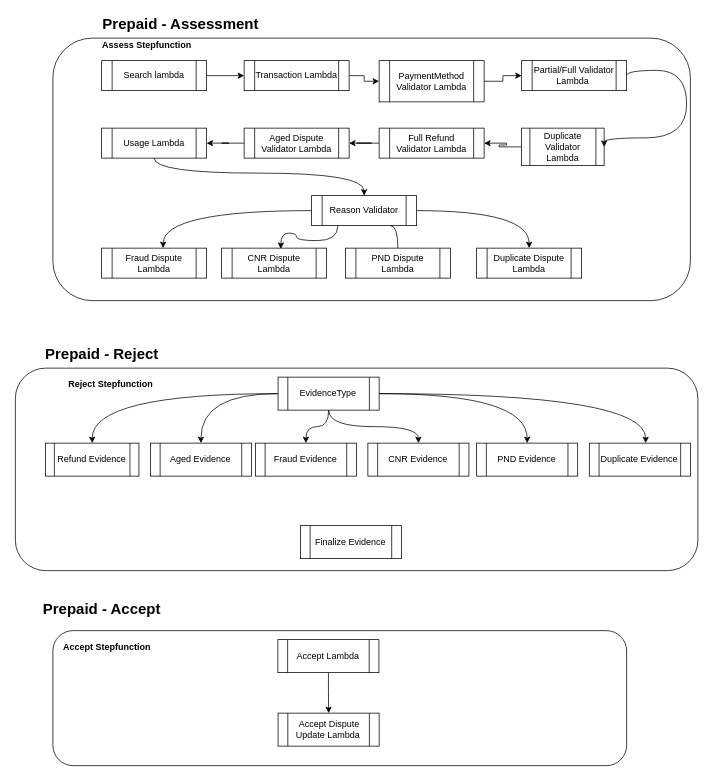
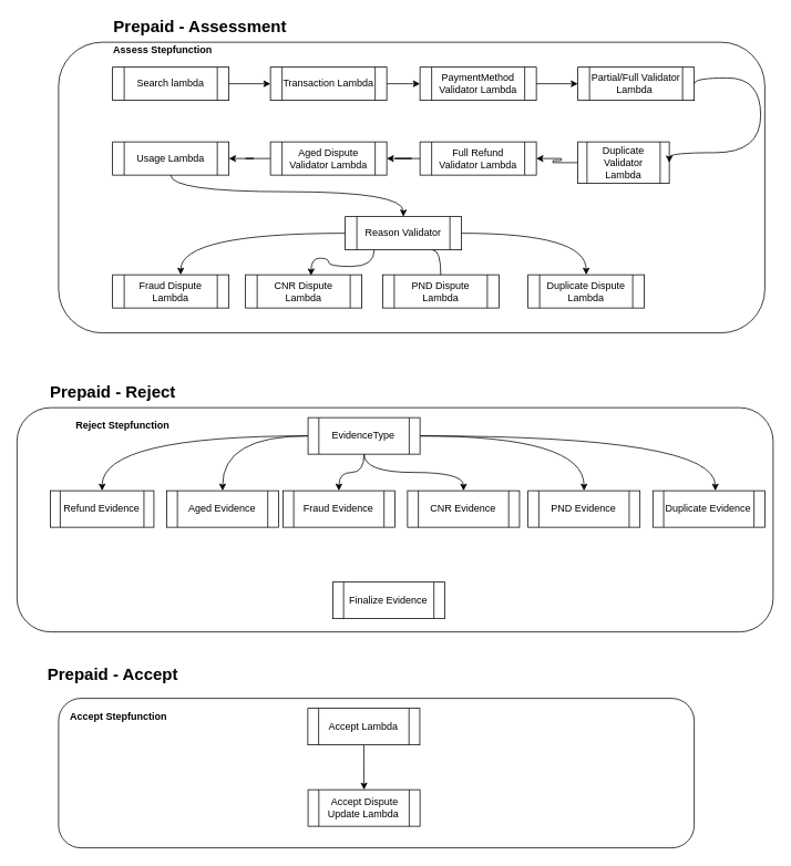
  <mxCell id="0" />
  <mxCell id="1" parent="0" />
  <mxCell id="2" value="" style="rounded=1;whiteSpace=wrap;html=1;" vertex="1" parent="1"><mxGeometry x="70" y="50" width="850" height="350" as="geometry" /></mxCell>
  <mxCell id="3" value="&lt;b&gt;&lt;font style=&quot;font-size: 20px&quot;&gt;Prepaid - Assessment&lt;/font&gt;&lt;/b&gt;" style="text;html=1;align=center;verticalAlign=middle;resizable=0;points=[];autosize=1;" vertex="1" parent="1"><mxGeometry x="130" y="20" width="220" height="20" as="geometry" /></mxCell>
  <mxCell id="4" value="&lt;b&gt;&lt;font style=&quot;font-size: 20px&quot;&gt;Prepaid - Accept&lt;/font&gt;&lt;/b&gt;" style="text;html=1;align=center;verticalAlign=middle;resizable=0;points=[];autosize=1;" vertex="1" parent="1"><mxGeometry x="50" y="800" width="170" height="20" as="geometry" /></mxCell>
  <mxCell id="5" value="Search lambda" style="shape=process;whiteSpace=wrap;html=1;backgroundOutline=1;" vertex="1" parent="1"><mxGeometry x="135" y="80" width="140" height="40" as="geometry" /></mxCell>
  <mxCell id="6" value="Aged Dispute Validator Lambda" style="shape=process;whiteSpace=wrap;html=1;backgroundOutline=1;" vertex="1" parent="1"><mxGeometry x="325" y="170" width="140" height="40" as="geometry" /></mxCell>
  <mxCell id="7" value="Partial/Full Validator Lambda&amp;nbsp;" style="shape=process;whiteSpace=wrap;html=1;backgroundOutline=1;" vertex="1" parent="1"><mxGeometry x="695" y="80" width="140" height="40" as="geometry" /></mxCell>
  <mxCell id="8" value="Transaction Lambda" style="shape=process;whiteSpace=wrap;html=1;backgroundOutline=1;" vertex="1" parent="1"><mxGeometry x="325" y="80" width="140" height="40" as="geometry" /></mxCell>
  <mxCell id="9" value="" style="edgeStyle=orthogonalEdgeStyle;rounded=0;orthogonalLoop=1;jettySize=auto;html=1;" edge="1" parent="1" source="5" target="8"><mxGeometry relative="1" as="geometry" /></mxCell>
  <mxCell id="10" value="" style="edgeStyle=entityRelationEdgeStyle;rounded=0;orthogonalLoop=1;jettySize=auto;html=1;" edge="1" parent="1" source="11" target="6"><mxGeometry relative="1" as="geometry" /></mxCell>
  <mxCell id="11" value="Full Refund Validator Lambda" style="shape=process;whiteSpace=wrap;html=1;backgroundOutline=1;" vertex="1" parent="1"><mxGeometry x="505" y="170" width="140" height="40" as="geometry" /></mxCell>
  <mxCell id="12" value="" style="edgeStyle=orthogonalEdgeStyle;rounded=0;orthogonalLoop=1;jettySize=auto;html=1;" edge="1" parent="1" source="13" target="7"><mxGeometry relative="1" as="geometry" /></mxCell>
- <mxCell id="13" value="PaymentMethod Validator Lambda" style="shape=process;whiteSpace=wrap;html=1;backgroundOutline=1;" vertex="1" parent="1"><mxGeometry x="505" y="80" width="140" height="55" as="geometry" /></mxCell>
+ <mxCell id="13" value="PaymentMethod Validator Lambda" style="shape=process;whiteSpace=wrap;html=1;backgroundOutline=1;" vertex="1" parent="1"><mxGeometry x="505" y="80" width="140" height="40" as="geometry" /></mxCell>
  <mxCell id="14" value="" style="edgeStyle=orthogonalEdgeStyle;rounded=0;orthogonalLoop=1;jettySize=auto;html=1;" edge="1" parent="1" source="8" target="13"><mxGeometry relative="1" as="geometry" /></mxCell>
  <mxCell id="15" value="" style="edgeStyle=entityRelationEdgeStyle;rounded=0;orthogonalLoop=1;jettySize=auto;html=1;" edge="1" parent="1" source="16" target="11"><mxGeometry relative="1" as="geometry" /></mxCell>
  <mxCell id="16" value="Duplicate Validator Lambda" style="shape=process;whiteSpace=wrap;html=1;backgroundOutline=1;" vertex="1" parent="1"><mxGeometry x="695" y="170" width="110" height="50" as="geometry" /></mxCell>
  <mxCell id="17" style="edgeStyle=orthogonalEdgeStyle;rounded=0;orthogonalLoop=1;jettySize=auto;html=1;entryX=1;entryY=0.5;entryDx=0;entryDy=0;curved=1;exitX=1;exitY=0.5;exitDx=0;exitDy=0;" edge="1" parent="1" source="7" target="16"><mxGeometry relative="1" as="geometry"><Array as="points"><mxPoint x="915" y="93" /><mxPoint x="915" y="183" /></Array></mxGeometry></mxCell>
  <mxCell id="18" value="Usage Lambda" style="shape=process;whiteSpace=wrap;html=1;backgroundOutline=1;" vertex="1" parent="1"><mxGeometry x="135" y="170" width="140" height="40" as="geometry" /></mxCell>
  <mxCell id="19" value="" style="edgeStyle=entityRelationEdgeStyle;rounded=0;orthogonalLoop=1;jettySize=auto;html=1;" edge="1" parent="1" source="6" target="18"><mxGeometry relative="1" as="geometry" /></mxCell>
  <mxCell id="20" style="edgeStyle=orthogonalEdgeStyle;curved=1;rounded=0;orthogonalLoop=1;jettySize=auto;html=1;entryX=0.657;entryY=0;entryDx=0;entryDy=0;entryPerimeter=0;" edge="1" parent="1" source="21"><mxGeometry relative="1" as="geometry"><mxPoint x="216.98" y="330" as="targetPoint" /></mxGeometry></mxCell>
  <mxCell id="21" value="Reason Validator" style="shape=process;whiteSpace=wrap;html=1;backgroundOutline=1;" vertex="1" parent="1"><mxGeometry x="415" y="260" width="140" height="40" as="geometry" /></mxCell>
  <mxCell id="22" style="edgeStyle=orthogonalEdgeStyle;rounded=0;orthogonalLoop=1;jettySize=auto;html=1;entryX=0.5;entryY=0;entryDx=0;entryDy=0;curved=1;" edge="1" parent="1" source="18" target="21"><mxGeometry relative="1" as="geometry"><Array as="points"><mxPoint x="205" y="230" /><mxPoint x="485" y="230" /></Array></mxGeometry></mxCell>
  <mxCell id="23" value="CNR Dispute Lambda" style="shape=process;whiteSpace=wrap;html=1;backgroundOutline=1;" vertex="1" parent="1"><mxGeometry x="295" y="330" width="140" height="40" as="geometry" /></mxCell>
  <mxCell id="24" style="edgeStyle=orthogonalEdgeStyle;curved=1;rounded=0;orthogonalLoop=1;jettySize=auto;html=1;exitX=0.25;exitY=1;exitDx=0;exitDy=0;entryX=0.564;entryY=0.025;entryDx=0;entryDy=0;entryPerimeter=0;" edge="1" parent="1" source="21" target="23"><mxGeometry relative="1" as="geometry" /></mxCell>
  <mxCell id="25" value="PND Dispute Lambda" style="shape=process;whiteSpace=wrap;html=1;backgroundOutline=1;" vertex="1" parent="1"><mxGeometry x="460" y="330" width="140" height="40" as="geometry" /></mxCell>
  <mxCell id="26" style="edgeStyle=orthogonalEdgeStyle;curved=1;rounded=0;orthogonalLoop=1;jettySize=auto;html=1;exitX=0.75;exitY=1;exitDx=0;exitDy=0;entryX=0.5;entryY=0;entryDx=0;entryDy=0;endArrow=none;" edge="1" parent="1" source="21" target="25"><mxGeometry relative="1" as="geometry" /></mxCell>
  <mxCell id="27" value="Duplicate Dispute Lambda" style="shape=process;whiteSpace=wrap;html=1;backgroundOutline=1;" vertex="1" parent="1"><mxGeometry x="635" y="330" width="140" height="40" as="geometry" /></mxCell>
  <mxCell id="28" style="edgeStyle=orthogonalEdgeStyle;curved=1;rounded=0;orthogonalLoop=1;jettySize=auto;html=1;entryX=0.5;entryY=0;entryDx=0;entryDy=0;" edge="1" parent="1" source="21" target="27"><mxGeometry relative="1" as="geometry" /></mxCell>
  <mxCell id="29" value="Fraud Dispute Lambda" style="shape=process;whiteSpace=wrap;html=1;backgroundOutline=1;" vertex="1" parent="1"><mxGeometry x="135" y="330" width="140" height="40" as="geometry" /></mxCell>
  <mxCell id="30" value="&lt;b&gt;Assess Stepfunction&lt;/b&gt;" style="text;html=1;align=center;verticalAlign=middle;resizable=0;points=[];autosize=1;" vertex="1" parent="1"><mxGeometry x="130" y="50" width="130" height="20" as="geometry" /></mxCell>
  <mxCell id="31" value="&lt;b&gt;&lt;font style=&quot;font-size: 20px&quot;&gt;Prepaid - Reject&lt;/font&gt;&lt;/b&gt;" style="text;html=1;align=center;verticalAlign=middle;resizable=0;points=[];autosize=1;" vertex="1" parent="1"><mxGeometry x="50" y="460" width="170" height="20" as="geometry" /></mxCell>
  <mxCell id="32" value="" style="rounded=1;whiteSpace=wrap;html=1;" vertex="1" parent="1"><mxGeometry x="20" y="490" width="910" height="270" as="geometry" /></mxCell>
  <mxCell id="33" value="Fraud Evidence" style="shape=process;whiteSpace=wrap;html=1;backgroundOutline=1;gradientColor=#ffffff;" vertex="1" parent="1"><mxGeometry x="340.005" y="590" width="134.75" height="44" as="geometry" /></mxCell>
  <mxCell id="34" value="CNR Evidence" style="shape=process;whiteSpace=wrap;html=1;backgroundOutline=1;gradientColor=#ffffff;" vertex="1" parent="1"><mxGeometry x="489.995" y="590" width="134.75" height="44" as="geometry" /></mxCell>
  <mxCell id="35" value="PND Evidence" style="shape=process;whiteSpace=wrap;html=1;backgroundOutline=1;gradientColor=#ffffff;" vertex="1" parent="1"><mxGeometry x="635.003" y="590" width="134.75" height="44" as="geometry" /></mxCell>
  <mxCell id="36" value="Duplicate Evidence" style="shape=process;whiteSpace=wrap;html=1;backgroundOutline=1;gradientColor=#ffffff;" vertex="1" parent="1"><mxGeometry x="785.245" y="590" width="134.75" height="44" as="geometry" /></mxCell>
  <mxCell id="37" value="Finalize Evidence" style="shape=process;whiteSpace=wrap;html=1;backgroundOutline=1;" vertex="1" parent="1"><mxGeometry x="400.005" y="700" width="134.75" height="44" as="geometry" /></mxCell>
  <mxCell id="38" value="&lt;b&gt;&amp;nbsp;Reject Stepfunction&lt;/b&gt;" style="text;html=1;align=center;verticalAlign=middle;resizable=0;points=[];autosize=1;" vertex="1" parent="1"><mxGeometry x="79.625" y="502" width="130" height="20" as="geometry" /></mxCell>
  <mxCell id="39" style="edgeStyle=orthogonalEdgeStyle;curved=1;rounded=0;orthogonalLoop=1;jettySize=auto;html=1;entryX=0.5;entryY=0;entryDx=0;entryDy=0;" edge="1" parent="1" source="45" target="33"><mxGeometry relative="1" as="geometry" /></mxCell>
  <mxCell id="40" style="edgeStyle=orthogonalEdgeStyle;curved=1;rounded=0;orthogonalLoop=1;jettySize=auto;html=1;entryX=0.5;entryY=0;entryDx=0;entryDy=0;" edge="1" parent="1" source="45" target="34"><mxGeometry relative="1" as="geometry" /></mxCell>
  <mxCell id="41" style="edgeStyle=orthogonalEdgeStyle;curved=1;rounded=0;orthogonalLoop=1;jettySize=auto;html=1;" edge="1" parent="1" source="45" target="35"><mxGeometry relative="1" as="geometry" /></mxCell>
  <mxCell id="42" style="edgeStyle=orthogonalEdgeStyle;curved=1;rounded=0;orthogonalLoop=1;jettySize=auto;html=1;entryX=0.558;entryY=0;entryDx=0;entryDy=0;entryPerimeter=0;" edge="1" parent="1" source="45" target="36"><mxGeometry relative="1" as="geometry" /></mxCell>
  <mxCell id="43" style="edgeStyle=orthogonalEdgeStyle;curved=1;rounded=0;orthogonalLoop=1;jettySize=auto;html=1;" edge="1" parent="1" source="45" target="52"><mxGeometry relative="1" as="geometry" /></mxCell>
  <mxCell id="44" style="edgeStyle=orthogonalEdgeStyle;curved=1;rounded=0;orthogonalLoop=1;jettySize=auto;html=1;" edge="1" parent="1" source="45" target="51"><mxGeometry relative="1" as="geometry" /></mxCell>
  <mxCell id="45" value="EvidenceType" style="shape=process;whiteSpace=wrap;html=1;backgroundOutline=1;" vertex="1" parent="1"><mxGeometry x="370.255" y="502" width="134.75" height="44" as="geometry" /></mxCell>
  <mxCell id="46" value="" style="rounded=1;whiteSpace=wrap;html=1;" vertex="1" parent="1"><mxGeometry x="70" y="840" width="765" height="180" as="geometry" /></mxCell>
  <mxCell id="47" value="&amp;nbsp;Accept Dispute Update Lambda" style="shape=process;whiteSpace=wrap;html=1;backgroundOutline=1;" vertex="1" parent="1"><mxGeometry x="370.255" y="950" width="134.75" height="44" as="geometry" /></mxCell>
  <mxCell id="48" value="&lt;b&gt;&amp;nbsp;Accept Stepfunction&lt;/b&gt;" style="text;html=1;align=center;verticalAlign=middle;resizable=0;points=[];autosize=1;" vertex="1" parent="1"><mxGeometry x="69.625" y="852" width="140" height="20" as="geometry" /></mxCell>
  <mxCell id="49" style="edgeStyle=orthogonalEdgeStyle;curved=1;rounded=0;orthogonalLoop=1;jettySize=auto;html=1;" edge="1" parent="1" source="50" target="47"><mxGeometry relative="1" as="geometry" /></mxCell>
  <mxCell id="50" value="Accept Lambda" style="shape=process;whiteSpace=wrap;html=1;backgroundOutline=1;" vertex="1" parent="1"><mxGeometry x="369.995" y="852" width="134.75" height="44" as="geometry" /></mxCell>
  <mxCell id="51" value="Aged Evidence" style="shape=process;whiteSpace=wrap;html=1;backgroundOutline=1;gradientColor=#ffffff;" vertex="1" parent="1"><mxGeometry x="199.995" y="590" width="134.75" height="44" as="geometry" /></mxCell>
  <mxCell id="52" value="Refund Evidence" style="shape=process;whiteSpace=wrap;html=1;backgroundOutline=1;gradientColor=#ffffff;" vertex="1" parent="1"><mxGeometry x="60" y="590" width="124.75" height="44" as="geometry" /></mxCell>
